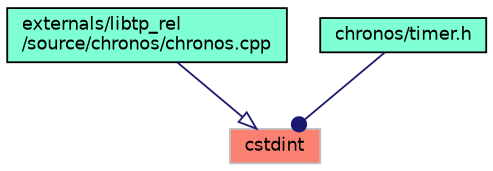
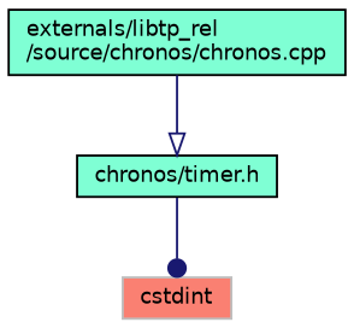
  digraph {
    node [color=black fillcolor=aquamarine fontname=Helvetica fontsize=10 shape=record style=filled]
    edge [color=midnightblue fontname=Helvetica fontsize=10 labelfontname=Helvetica labelfontsize=10 style=solid]
    n1 [fontcolor=black height=0.2 label="externals/libtp_rel\l/source/chronos/chronos.cpp" width=0.4]
    n2 [height=0.2 label="chronos/timer.h" width=0.4]
    n3 [color=grey75 fillcolor=salmon height=0.2 label=cstdint width=0.4]
-   n1 -> n3 [arrowhead=onormal]
+   n1 -> n2 [arrowhead=onormal]
    n2 -> n3 [arrowhead=dot]
  }
